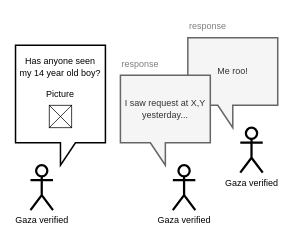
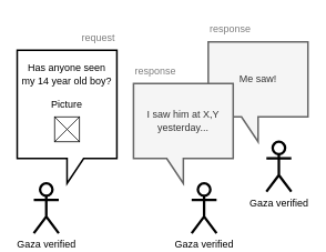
  <mxCell id="0" />
  <mxCell id="1" parent="0" />
- <mxCell id="2" value="Me roo!" style="shape=callout;whiteSpace=wrap;html=1;perimeter=calloutPerimeter;flipH=1;strokeWidth=2;fillColor=#f5f5f5;fontColor=#333333;strokeColor=#666666;" parent="1" vertex="1"><mxGeometry x="250" y="50" width="120" height="120" as="geometry" /></mxCell>
+ <mxCell id="2" value="Me saw!" style="shape=callout;whiteSpace=wrap;html=1;perimeter=calloutPerimeter;flipH=1;strokeWidth=2;fillColor=#f5f5f5;fontColor=#333333;strokeColor=#666666;" parent="1" vertex="1"><mxGeometry x="250" y="50" width="120" height="120" as="geometry" /></mxCell>
  <mxCell id="3" value="Gaza verified" style="shape=umlActor;verticalLabelPosition=bottom;verticalAlign=top;html=1;outlineConnect=0;strokeWidth=3;" parent="1" vertex="1"><mxGeometry x="40" y="220" width="30" height="60" as="geometry" /></mxCell>
  <mxCell id="4" value="Has anyone seen&lt;br&gt;my 14 year old boy?&lt;br&gt;&lt;br&gt;Picture&lt;br&gt;&lt;br&gt;&lt;br&gt;&lt;br&gt;" style="shape=callout;whiteSpace=wrap;html=1;perimeter=calloutPerimeter;strokeWidth=2;" parent="1" vertex="1"><mxGeometry x="20" y="60" width="120" height="160" as="geometry" /></mxCell>
  <mxCell id="5" value="" style="group" parent="1" vertex="1" connectable="0"><mxGeometry x="65" y="140" width="30" height="30" as="geometry" /></mxCell>
  <mxCell id="6" value="" style="rounded=0;whiteSpace=wrap;html=1;" parent="5" vertex="1"><mxGeometry width="30" height="30" as="geometry" /></mxCell>
  <mxCell id="7" value="" style="endArrow=none;html=1;rounded=0;exitX=0;exitY=1;exitDx=0;exitDy=0;entryX=1;entryY=0;entryDx=0;entryDy=0;" parent="5" source="6" target="6" edge="1"><mxGeometry width="50" height="50" relative="1" as="geometry"><mxPoint x="18" y="24" as="sourcePoint" /><mxPoint x="48" y="-6" as="targetPoint" /></mxGeometry></mxCell>
  <mxCell id="8" value="" style="endArrow=none;html=1;rounded=0;entryX=0;entryY=0;entryDx=0;entryDy=0;exitX=1;exitY=1;exitDx=0;exitDy=0;" parent="5" source="6" target="6" edge="1"><mxGeometry width="50" height="50" relative="1" as="geometry"><mxPoint x="18" y="24" as="sourcePoint" /><mxPoint x="48" y="-6" as="targetPoint" /></mxGeometry></mxCell>
  <mxCell id="9" value="Gaza verified" style="shape=umlActor;verticalLabelPosition=bottom;verticalAlign=top;html=1;outlineConnect=0;strokeWidth=3;" parent="1" vertex="1"><mxGeometry x="230" y="220" width="30" height="60" as="geometry" /></mxCell>
- <mxCell id="10" value="I saw request at X,Y&lt;br&gt;yesterday..." style="shape=callout;whiteSpace=wrap;html=1;perimeter=calloutPerimeter;flipH=1;strokeWidth=2;fillColor=#f5f5f5;fontColor=#333333;strokeColor=#666666;" parent="1" vertex="1"><mxGeometry x="160" y="100" width="120" height="120" as="geometry" /></mxCell>
+ <mxCell id="10" value="I saw him at X,Y&lt;br&gt;yesterday..." style="shape=callout;whiteSpace=wrap;html=1;perimeter=calloutPerimeter;flipH=1;strokeWidth=2;fillColor=#f5f5f5;fontColor=#333333;strokeColor=#666666;" parent="1" vertex="1"><mxGeometry x="160" y="100" width="120" height="120" as="geometry" /></mxCell>
  <mxCell id="11" value="Gaza verified" style="shape=umlActor;verticalLabelPosition=bottom;verticalAlign=top;html=1;outlineConnect=0;strokeWidth=3;" parent="1" vertex="1"><mxGeometry x="320" y="170" width="30" height="60" as="geometry" /></mxCell>
+ <mxCell id="12" value="request" style="text;html=1;strokeColor=none;fillColor=none;align=right;verticalAlign=middle;whiteSpace=wrap;rounded=0;textOpacity=50;" parent="1" vertex="1"><mxGeometry x="80" y="30" width="60" height="30" as="geometry" /></mxCell>
  <mxCell id="13" value="response" style="text;html=1;strokeColor=none;fillColor=none;align=left;verticalAlign=middle;whiteSpace=wrap;rounded=0;textOpacity=50;" parent="1" vertex="1"><mxGeometry x="160" y="70" width="60" height="30" as="geometry" /></mxCell>
  <mxCell id="14" value="response" style="text;html=1;strokeColor=none;fillColor=none;align=left;verticalAlign=middle;whiteSpace=wrap;rounded=0;textOpacity=50;" parent="1" vertex="1"><mxGeometry x="250" y="20" width="60" height="30" as="geometry" /></mxCell>
